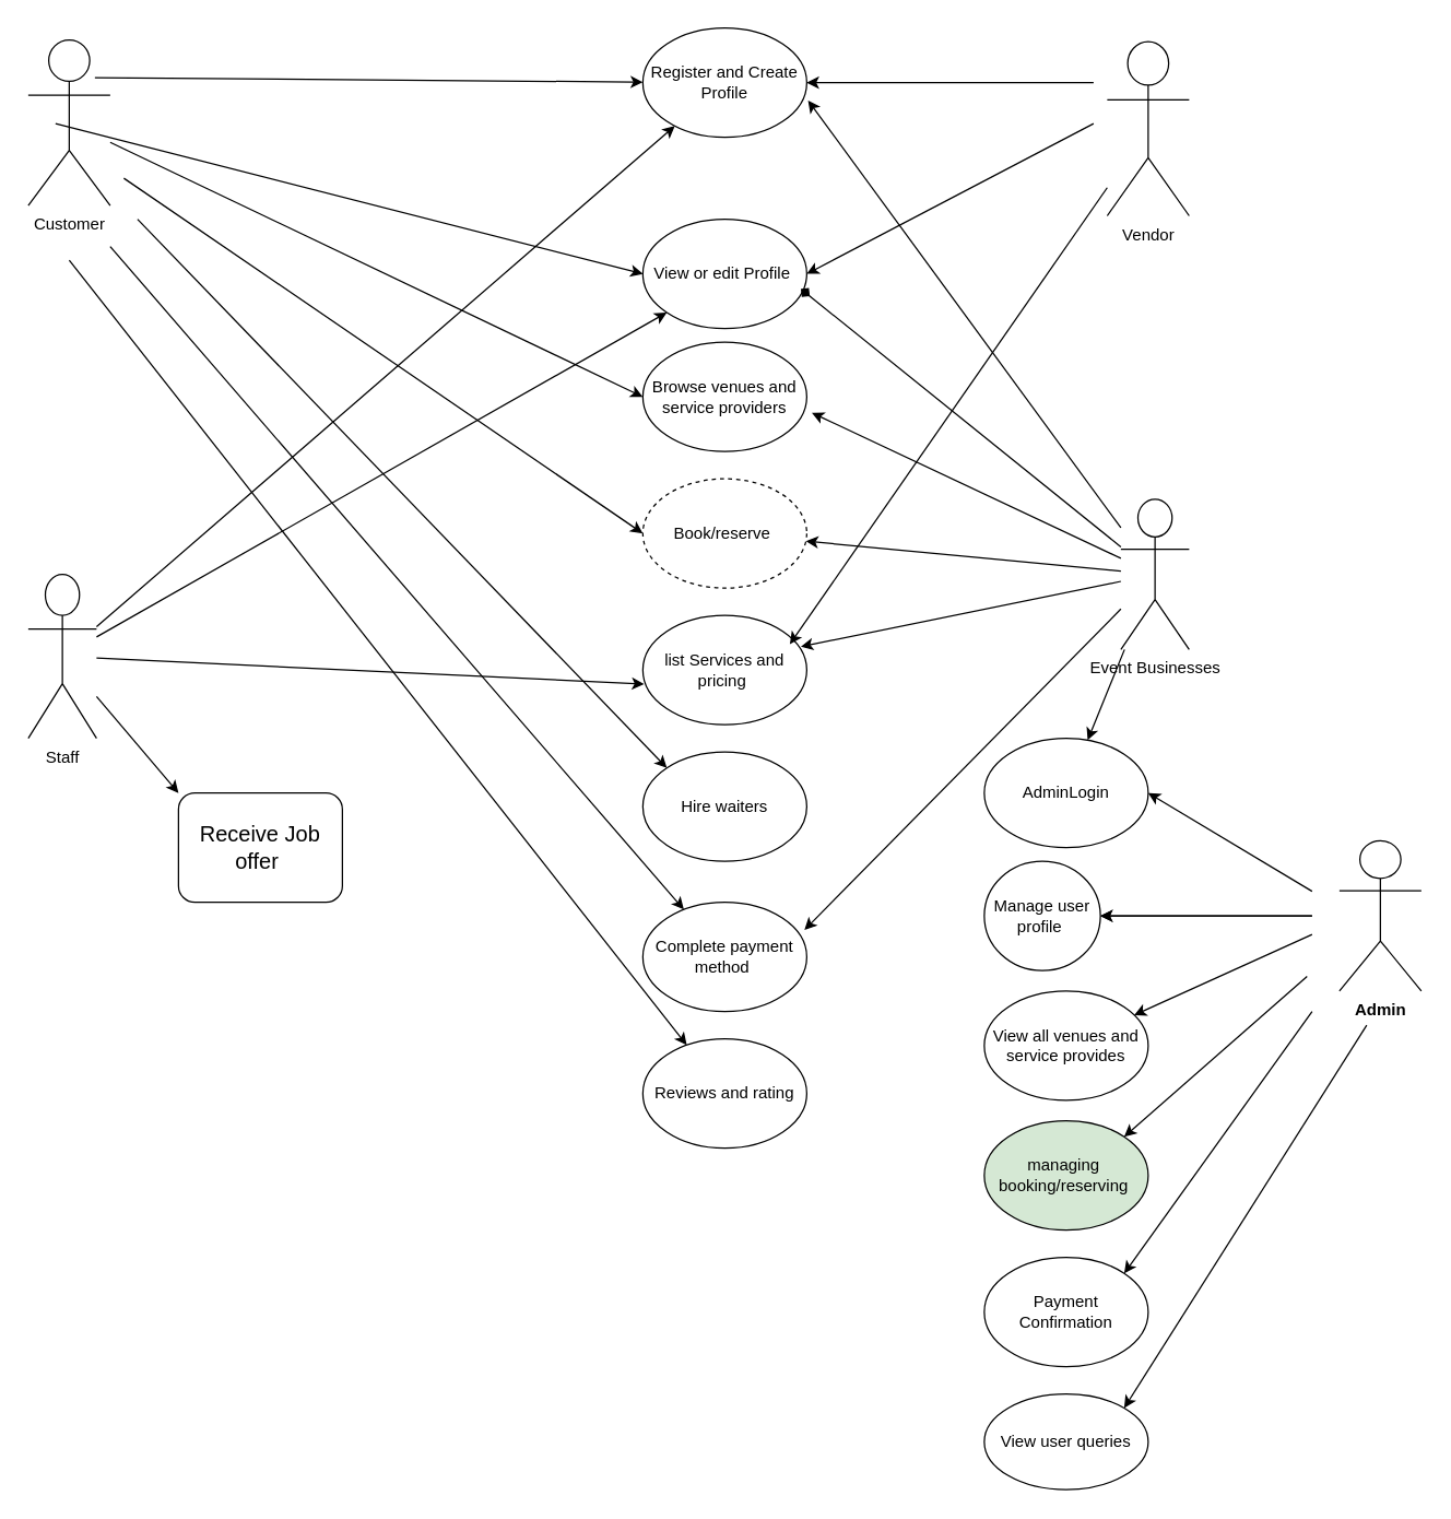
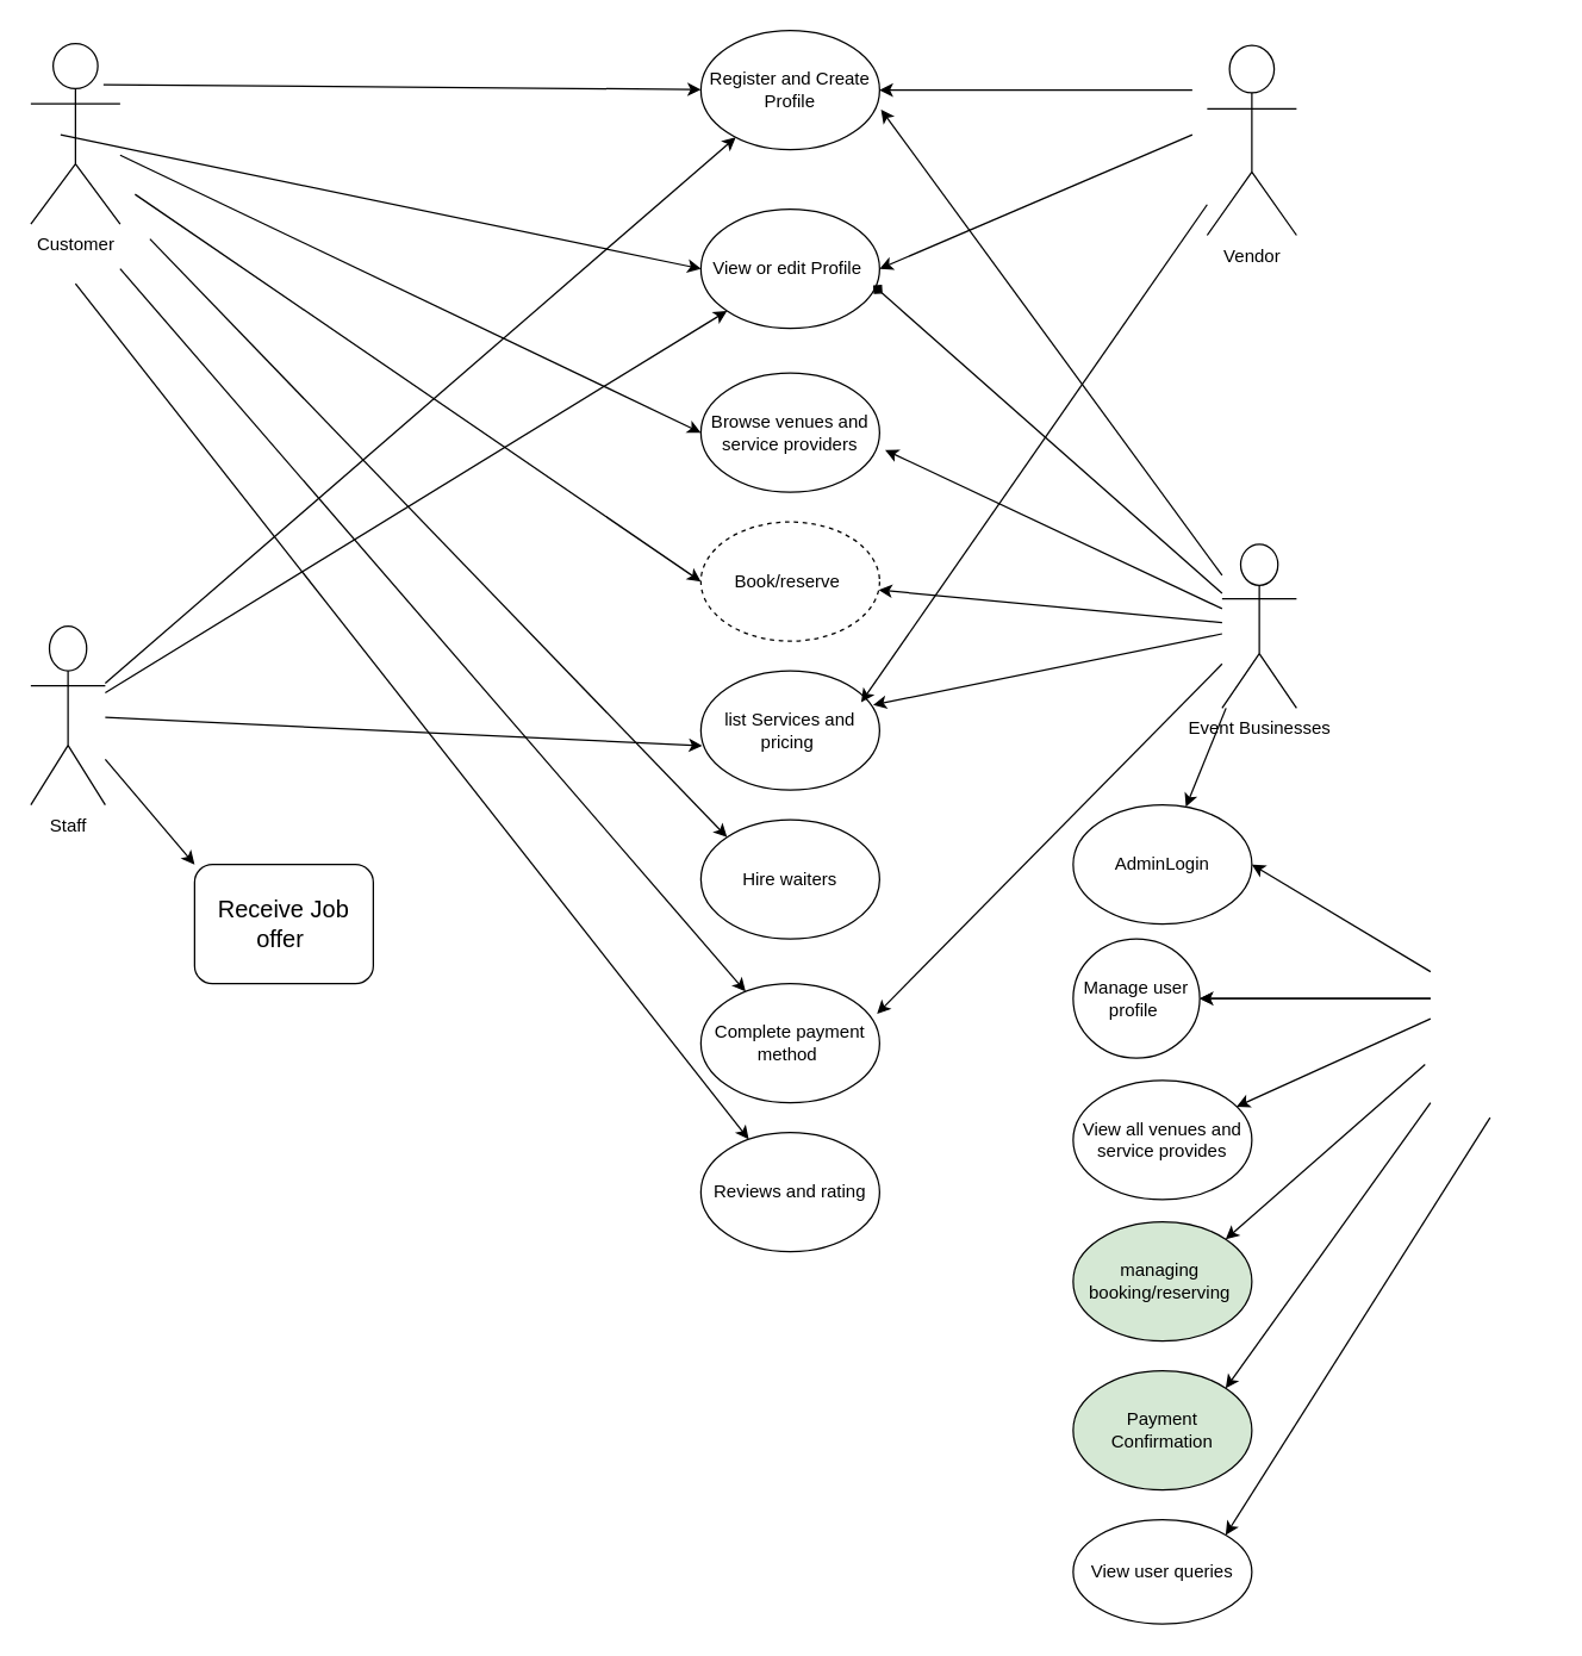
  <mxCell id="0" />
  <mxCell id="1" parent="0" />
  <mxCell id="2" value="Register and Create Profile" style="ellipse;whiteSpace=wrap;html=1;labelBackgroundColor=none;" parent="1" vertex="1"><mxGeometry x="470" width="120" height="80" as="geometry" y="20" /></mxCell>
  <mxCell id="3" value="Browse venues and service providers" style="ellipse;whiteSpace=wrap;html=1;labelBackgroundColor=none;" parent="1" vertex="1"><mxGeometry x="470" y="250" width="120" height="80" as="geometry" /></mxCell>
  <mxCell id="4" value="Book/reserve&amp;nbsp;" style="ellipse;whiteSpace=wrap;html=1;labelBackgroundColor=none;dashed=1;" parent="1" vertex="1"><mxGeometry x="470" y="350" width="120" height="80" as="geometry" /></mxCell>
  <mxCell id="5" value="Complete payment method&amp;nbsp;" style="ellipse;whiteSpace=wrap;html=1;labelBackgroundColor=none;" parent="1" vertex="1"><mxGeometry x="470" y="660" width="120" height="80" as="geometry" /></mxCell>
  <mxCell id="6" value="Reviews and rating" style="ellipse;whiteSpace=wrap;html=1;labelBackgroundColor=none;" parent="1" vertex="1"><mxGeometry x="470" y="760" width="120" height="80" as="geometry" /></mxCell>
  <mxCell id="7" value="AdminLogin" style="ellipse;whiteSpace=wrap;html=1;labelBackgroundColor=none;" parent="1" vertex="1"><mxGeometry x="720" y="540" width="120" height="80" as="geometry" /></mxCell>
  <mxCell id="8" value="View user queries&lt;span style=&quot;color: rgba(0, 0, 0, 0); font-family: monospace; font-size: 0px; text-align: start; text-wrap: nowrap;&quot;&gt;%3CmxGraphModel%3E%3Croot%3E%3CmxCell%20id%3D%220%22%2F%3E%3CmxCell%20id%3D%221%22%20parent%3D%220%22%2F%3E%3CmxCell%20id%3D%222%22%20value%3D%22%22%20style%3D%22ellipse%3BwhiteSpace%3Dwrap%3Bhtml%3D1%3B%22%20vertex%3D%221%22%20parent%3D%221%22%3E%3CmxGeometry%20x%3D%22320%22%20y%3D%22170%22%20width%3D%22120%22%20height%3D%2280%22%20as%3D%22geometry%22%2F%3E%3C%2FmxCell%3E%3C%2Froot%3E%3C%2FmxGraphModel%3E&lt;/span&gt;" style="ellipse;whiteSpace=wrap;html=1;labelBackgroundColor=none;" parent="1" vertex="1"><mxGeometry x="720" y="1020" width="120" height="70" as="geometry" /></mxCell>
  <mxCell id="9" value="View all venues and service provides" style="ellipse;whiteSpace=wrap;html=1;labelBackgroundColor=none;" parent="1" vertex="1"><mxGeometry x="720" y="725" width="120" height="80" as="geometry" /></mxCell>
  <mxCell id="10" value="managing&amp;nbsp; booking/reserving&amp;nbsp;" style="ellipse;whiteSpace=wrap;html=1;labelBackgroundColor=none;fillColor=#d5e8d4;" parent="1" vertex="1"><mxGeometry x="720" y="820" width="120" height="80" as="geometry" /></mxCell>
- <mxCell id="11" value="Payment Confirmation" style="ellipse;whiteSpace=wrap;html=1;labelBackgroundColor=none;" parent="1" vertex="1"><mxGeometry x="720" y="920" width="120" height="80" as="geometry" /></mxCell>
+ <mxCell id="11" value="Payment Confirmation" style="ellipse;whiteSpace=wrap;html=1;labelBackgroundColor=none;fillColor=#d5e8d4;" parent="1" vertex="1"><mxGeometry x="720" y="920" width="120" height="80" as="geometry" /></mxCell>
  <mxCell id="12" value="list Services and pricing&amp;nbsp;" style="ellipse;whiteSpace=wrap;html=1;labelBackgroundColor=none;" parent="1" vertex="1"><mxGeometry x="470" y="450" width="120" height="80" as="geometry" /></mxCell>
  <mxCell id="13" value="&lt;font face=&quot;Calibri, sans-serif&quot;&gt;&lt;span style=&quot;font-size: 16px;&quot;&gt;Receive Job offer&amp;nbsp;&lt;/span&gt;&lt;/font&gt;" style="whiteSpace=wrap;html=1;labelBackgroundColor=none;rounded=1;" parent="1" vertex="1"><mxGeometry x="130" y="580" width="120" height="80" as="geometry" /></mxCell>
  <mxCell id="14" style="edgeStyle=none;rounded=0;orthogonalLoop=1;jettySize=auto;html=1;entryX=0;entryY=0.5;entryDx=0;entryDy=0;labelBackgroundColor=none;fontColor=default;" parent="1" source="46" target="3" edge="1"><mxGeometry relative="1" as="geometry"><mxPoint x="40" y="90" as="sourcePoint" /></mxGeometry></mxCell>
  <mxCell id="15" style="edgeStyle=none;rounded=0;orthogonalLoop=1;jettySize=auto;html=1;entryX=0;entryY=0;entryDx=0;entryDy=0;labelBackgroundColor=none;fontColor=default;" parent="1" target="43" edge="1"><mxGeometry relative="1" as="geometry"><mxPoint x="100" y="160" as="sourcePoint" /></mxGeometry></mxCell>
  <mxCell id="16" style="rounded=0;hachureGap=4;orthogonalLoop=1;jettySize=auto;html=1;entryX=0;entryY=0.5;entryDx=0;entryDy=0;fontFamily=Architects Daughter;fontSource=https%3A%2F%2Ffonts.googleapis.com%2Fcss%3Ffamily%3DArchitects%2BDaughter;" parent="1" target="41" edge="1"><mxGeometry relative="1" as="geometry"><mxPoint x="40" y="90" as="sourcePoint" /></mxGeometry></mxCell>
  <mxCell id="17" style="rounded=0;hachureGap=4;orthogonalLoop=1;jettySize=auto;html=1;entryX=0;entryY=0.5;entryDx=0;entryDy=0;fontFamily=Architects Daughter;fontSource=https%3A%2F%2Ffonts.googleapis.com%2Fcss%3Ffamily%3DArchitects%2BDaughter;" parent="1" target="4" edge="1"><mxGeometry relative="1" as="geometry"><mxPoint x="90" y="130" as="sourcePoint" /></mxGeometry></mxCell>
  <mxCell id="18" style="rounded=0;orthogonalLoop=1;jettySize=auto;html=1;labelBackgroundColor=none;fontColor=default;" parent="1" target="2" edge="1"><mxGeometry relative="1" as="geometry"><mxPoint x="800" y="60" as="sourcePoint" /></mxGeometry></mxCell>
  <mxCell id="19" style="rounded=0;hachureGap=4;orthogonalLoop=1;jettySize=auto;html=1;entryX=1;entryY=0.5;entryDx=0;entryDy=0;fontFamily=Architects Daughter;fontSource=https%3A%2F%2Ffonts.googleapis.com%2Fcss%3Ffamily%3DArchitects%2BDaughter;" parent="1" target="41" edge="1"><mxGeometry relative="1" as="geometry"><mxPoint x="800" y="90" as="sourcePoint" /></mxGeometry></mxCell>
  <mxCell id="20" value="Vendor" style="shape=umlActor;verticalLabelPosition=bottom;verticalAlign=top;html=1;outlineConnect=0;labelBackgroundColor=none;" parent="1" vertex="1"><mxGeometry x="810" y="30" width="60" height="127.5" as="geometry" /></mxCell>
  <mxCell id="21" style="rounded=0;hachureGap=4;orthogonalLoop=1;jettySize=auto;html=1;fontFamily=Architects Daughter;fontSource=https%3A%2F%2Ffonts.googleapis.com%2Fcss%3Ffamily%3DArchitects%2BDaughter;" parent="1" source="22" target="4" edge="1"><mxGeometry relative="1" as="geometry" /></mxCell>
  <mxCell id="22" value="Event Businesses" style="shape=umlActor;verticalLabelPosition=bottom;verticalAlign=top;html=1;outlineConnect=0;labelBackgroundColor=none;" parent="1" vertex="1"><mxGeometry x="820" y="365" width="50" height="110" as="geometry" /></mxCell>
  <mxCell id="23" style="rounded=0;orthogonalLoop=1;jettySize=auto;html=1;entryX=0;entryY=0;entryDx=0;entryDy=0;labelBackgroundColor=none;fontColor=default;" parent="1" source="25" target="13" edge="1"><mxGeometry relative="1" as="geometry" /></mxCell>
  <mxCell id="24" style="rounded=0;hachureGap=4;orthogonalLoop=1;jettySize=auto;html=1;entryX=0;entryY=1;entryDx=0;entryDy=0;fontFamily=Architects Daughter;fontSource=https%3A%2F%2Ffonts.googleapis.com%2Fcss%3Ffamily%3DArchitects%2BDaughter;" parent="1" source="25" target="41" edge="1"><mxGeometry relative="1" as="geometry" /></mxCell>
  <mxCell id="25" value="Staff" style="shape=umlActor;verticalLabelPosition=bottom;verticalAlign=top;html=1;outlineConnect=0;labelBackgroundColor=none;" parent="1" vertex="1"><mxGeometry x="20" y="420" width="50" height="120" as="geometry" /></mxCell>
  <mxCell id="26" style="rounded=0;orthogonalLoop=1;jettySize=auto;html=1;entryX=1;entryY=0.5;entryDx=0;entryDy=0;labelBackgroundColor=none;fontColor=default;" parent="1" target="7" edge="1"><mxGeometry relative="1" as="geometry"><mxPoint x="960" y="652" as="sourcePoint" /></mxGeometry></mxCell>
  <mxCell id="27" style="edgeStyle=none;rounded=0;orthogonalLoop=1;jettySize=auto;html=1;entryX=1;entryY=0.5;entryDx=0;entryDy=0;labelBackgroundColor=none;fontColor=default;" parent="1" target="45" edge="1"><mxGeometry relative="1" as="geometry"><mxPoint x="960" y="670" as="sourcePoint" /></mxGeometry></mxCell>
  <mxCell id="28" style="rounded=0;hachureGap=4;orthogonalLoop=1;jettySize=auto;html=1;fontFamily=Architects Daughter;fontSource=https%3A%2F%2Ffonts.googleapis.com%2Fcss%3Ffamily%3DArchitects%2BDaughter;" parent="1" target="9" edge="1"><mxGeometry relative="1" as="geometry"><mxPoint x="960" y="683.573" as="sourcePoint" /></mxGeometry></mxCell>
  <mxCell id="29" style="rounded=0;hachureGap=4;orthogonalLoop=1;jettySize=auto;html=1;entryX=1;entryY=0;entryDx=0;entryDy=0;fontFamily=Architects Daughter;fontSource=https%3A%2F%2Ffonts.googleapis.com%2Fcss%3Ffamily%3DArchitects%2BDaughter;exitX=-0.061;exitY=0.903;exitDx=0;exitDy=0;exitPerimeter=0;" parent="1" target="10" edge="1"><mxGeometry relative="1" as="geometry"><mxPoint x="956.34" y="714.33" as="sourcePoint" /></mxGeometry></mxCell>
  <mxCell id="30" style="rounded=0;hachureGap=4;orthogonalLoop=1;jettySize=auto;html=1;entryX=1;entryY=0;entryDx=0;entryDy=0;fontFamily=Architects Daughter;fontSource=https%3A%2F%2Ffonts.googleapis.com%2Fcss%3Ffamily%3DArchitects%2BDaughter;" parent="1" target="11" edge="1"><mxGeometry relative="1" as="geometry"><mxPoint x="960" y="740" as="sourcePoint" /></mxGeometry></mxCell>
- <mxCell id="31" value="&lt;b&gt;Admin&lt;/b&gt;" style="shape=umlActor;verticalLabelPosition=bottom;verticalAlign=top;html=1;outlineConnect=0;labelBackgroundColor=none;" parent="1" vertex="1"><mxGeometry x="980" y="615" width="60" height="110" as="geometry" /></mxCell>
  <mxCell id="32" style="rounded=0;orthogonalLoop=1;jettySize=auto;html=1;labelBackgroundColor=none;fontColor=default;" parent="1" source="25" target="2" edge="1"><mxGeometry relative="1" as="geometry"><Array as="points" /></mxGeometry></mxCell>
  <mxCell id="33" style="rounded=0;orthogonalLoop=1;jettySize=auto;html=1;entryX=1.008;entryY=0.663;entryDx=0;entryDy=0;entryPerimeter=0;labelBackgroundColor=none;fontColor=default;" parent="1" source="22" target="2" edge="1"><mxGeometry relative="1" as="geometry" /></mxCell>
  <mxCell id="34" style="edgeStyle=none;rounded=0;orthogonalLoop=1;jettySize=auto;html=1;labelBackgroundColor=none;fontColor=default;entryX=1;entryY=0;entryDx=0;entryDy=0;" parent="1" target="8" edge="1"><mxGeometry relative="1" as="geometry"><mxPoint x="700" y="1010" as="targetPoint" /><mxPoint x="1000" y="750" as="sourcePoint" /></mxGeometry></mxCell>
  <mxCell id="35" style="edgeStyle=none;rounded=0;orthogonalLoop=1;jettySize=auto;html=1;labelBackgroundColor=none;fontColor=default;" parent="1" target="5" edge="1"><mxGeometry relative="1" as="geometry"><mxPoint x="80" y="180" as="sourcePoint" /></mxGeometry></mxCell>
  <mxCell id="36" style="edgeStyle=none;rounded=0;orthogonalLoop=1;jettySize=auto;html=1;labelBackgroundColor=none;fontColor=default;" parent="1" target="6" edge="1"><mxGeometry relative="1" as="geometry"><mxPoint x="50" y="190" as="sourcePoint" /></mxGeometry></mxCell>
  <mxCell id="37" style="edgeStyle=none;rounded=0;orthogonalLoop=1;jettySize=auto;html=1;entryX=1.031;entryY=0.646;entryDx=0;entryDy=0;entryPerimeter=0;labelBackgroundColor=none;fontColor=default;" parent="1" source="22" target="3" edge="1"><mxGeometry relative="1" as="geometry" /></mxCell>
  <mxCell id="38" style="edgeStyle=none;rounded=0;orthogonalLoop=1;jettySize=auto;html=1;entryX=0.964;entryY=0.286;entryDx=0;entryDy=0;entryPerimeter=0;labelBackgroundColor=none;fontColor=default;" parent="1" source="22" target="12" edge="1"><mxGeometry relative="1" as="geometry" /></mxCell>
  <mxCell id="39" style="edgeStyle=none;rounded=0;orthogonalLoop=1;jettySize=auto;html=1;labelBackgroundColor=none;fontColor=default;" parent="1" source="22" target="7" edge="1"><mxGeometry relative="1" as="geometry" /></mxCell>
  <mxCell id="40" style="edgeStyle=none;rounded=0;orthogonalLoop=1;jettySize=auto;html=1;labelBackgroundColor=none;fontColor=default;exitX=0.813;exitY=0.228;exitDx=0;exitDy=0;exitPerimeter=0;" parent="1" source="46" target="2" edge="1"><mxGeometry relative="1" as="geometry"><mxPoint x="0" y="100" as="sourcePoint" /></mxGeometry></mxCell>
- <mxCell id="41" value="View or edit Profile&amp;nbsp;" style="ellipse;whiteSpace=wrap;html=1;labelBackgroundColor=none;" parent="1" vertex="1"><mxGeometry x="470" y="160" width="120" height="80" as="geometry" /></mxCell>
+ <mxCell id="41" value="View or edit Profile&amp;nbsp;" style="ellipse;whiteSpace=wrap;html=1;labelBackgroundColor=none;" parent="1" vertex="1"><mxGeometry x="470" y="140" width="120" height="80" as="geometry" /></mxCell>
  <mxCell id="42" style="rounded=0;hachureGap=4;orthogonalLoop=1;jettySize=auto;html=1;entryX=0.964;entryY=0.638;entryDx=0;entryDy=0;entryPerimeter=0;fontFamily=Architects Daughter;fontSource=https%3A%2F%2Ffonts.googleapis.com%2Fcss%3Ffamily%3DArchitects%2BDaughter;endArrow=diamond;" parent="1" source="22" target="41" edge="1"><mxGeometry relative="1" as="geometry" /></mxCell>
  <mxCell id="43" value="Hire waiters" style="ellipse;whiteSpace=wrap;html=1;labelBackgroundColor=none;" parent="1" vertex="1"><mxGeometry x="470" y="550" width="120" height="80" as="geometry" /></mxCell>
  <mxCell id="44" value="" style="edgeStyle=none;rounded=0;orthogonalLoop=1;jettySize=auto;html=1;entryX=1;entryY=0.5;entryDx=0;entryDy=0;labelBackgroundColor=none;fontColor=default;" parent="1" target="45" edge="1"><mxGeometry relative="1" as="geometry"><mxPoint x="960" y="670" as="sourcePoint" /><mxPoint x="710" y="760" as="targetPoint" /></mxGeometry></mxCell>
  <mxCell id="45" value="Manage user profile&amp;nbsp;" style="ellipse;whiteSpace=wrap;html=1;labelBackgroundColor=none;" parent="1" vertex="1"><mxGeometry x="720" y="630" width="85" height="80" as="geometry" /></mxCell>
  <mxCell id="46" value="Customer" style="shape=umlActor;verticalLabelPosition=bottom;verticalAlign=top;html=1;outlineConnect=0;labelBackgroundColor=none;" parent="1" vertex="1"><mxGeometry x="20" y="28.75" width="60" height="121.25" as="geometry" /></mxCell>
  <mxCell id="47" style="rounded=0;hachureGap=4;orthogonalLoop=1;jettySize=auto;html=1;entryX=0.897;entryY=0.263;entryDx=0;entryDy=0;entryPerimeter=0;fontFamily=Architects Daughter;fontSource=https%3A%2F%2Ffonts.googleapis.com%2Fcss%3Ffamily%3DArchitects%2BDaughter;" edge="1" parent="1" source="20" target="12"><mxGeometry relative="1" as="geometry" /></mxCell>
  <mxCell id="48" style="rounded=0;hachureGap=4;orthogonalLoop=1;jettySize=auto;html=1;entryX=0.008;entryY=0.629;entryDx=0;entryDy=0;entryPerimeter=0;fontFamily=Architects Daughter;fontSource=https%3A%2F%2Ffonts.googleapis.com%2Fcss%3Ffamily%3DArchitects%2BDaughter;" edge="1" parent="1" source="25" target="12"><mxGeometry relative="1" as="geometry" /></mxCell>
  <mxCell id="49" style="rounded=0;hachureGap=4;orthogonalLoop=1;jettySize=auto;html=1;entryX=0.986;entryY=0.254;entryDx=0;entryDy=0;entryPerimeter=0;fontFamily=Architects Daughter;fontSource=https%3A%2F%2Ffonts.googleapis.com%2Fcss%3Ffamily%3DArchitects%2BDaughter;" edge="1" parent="1" source="22" target="5"><mxGeometry relative="1" as="geometry" /></mxCell>
